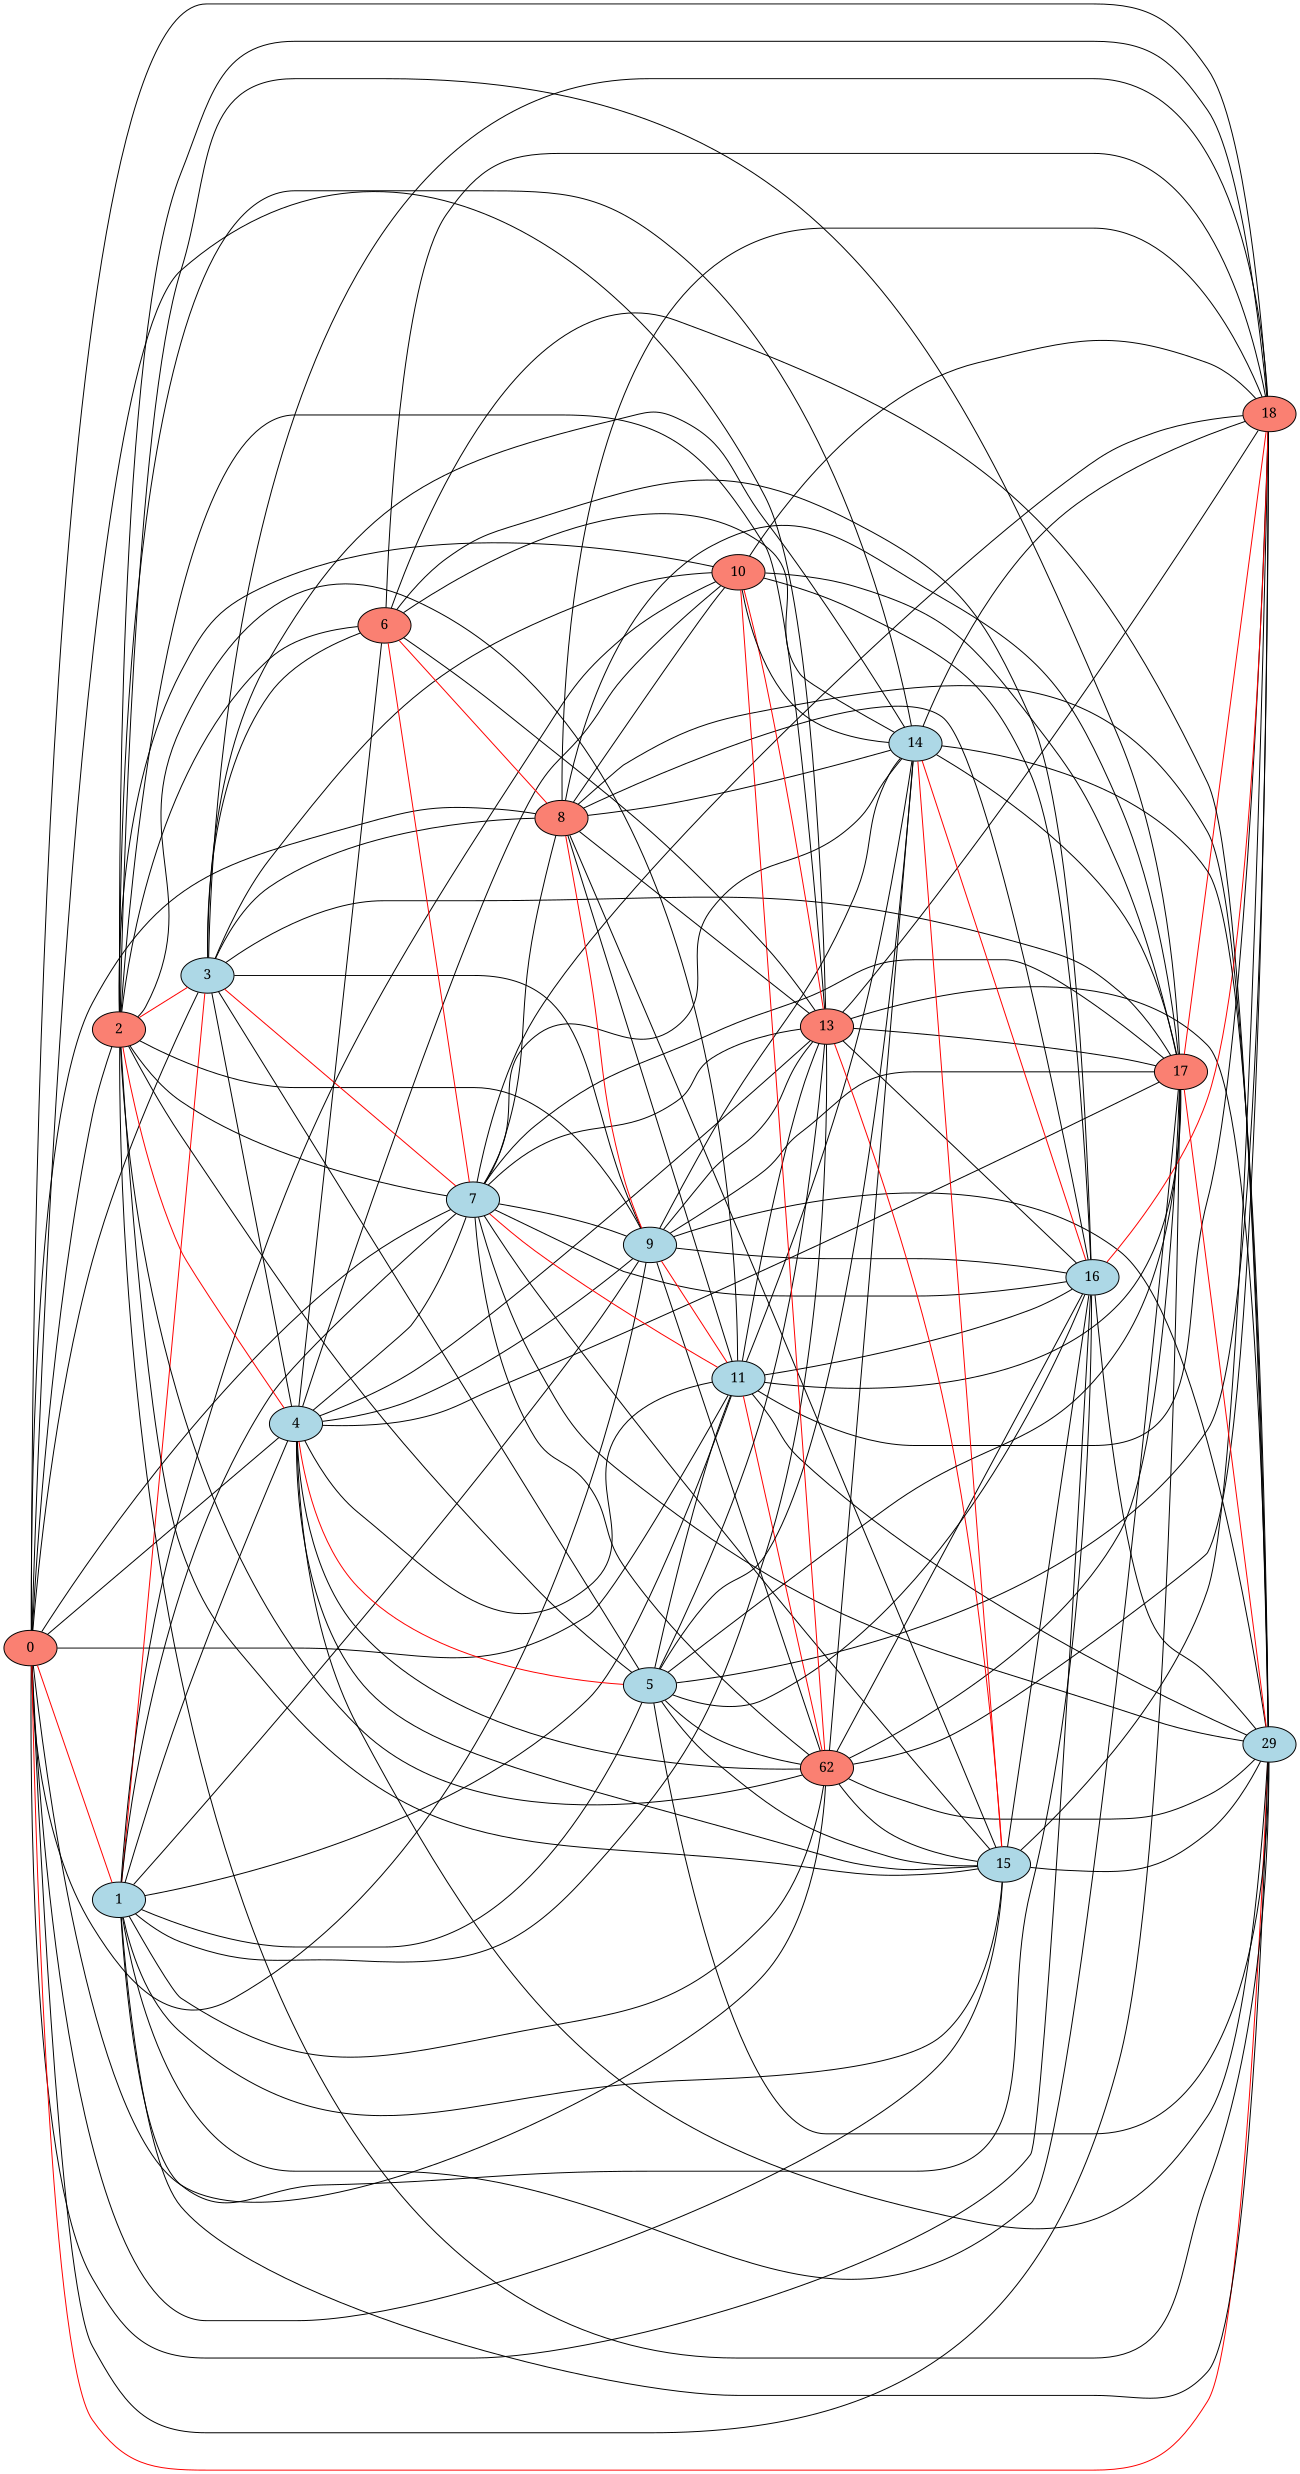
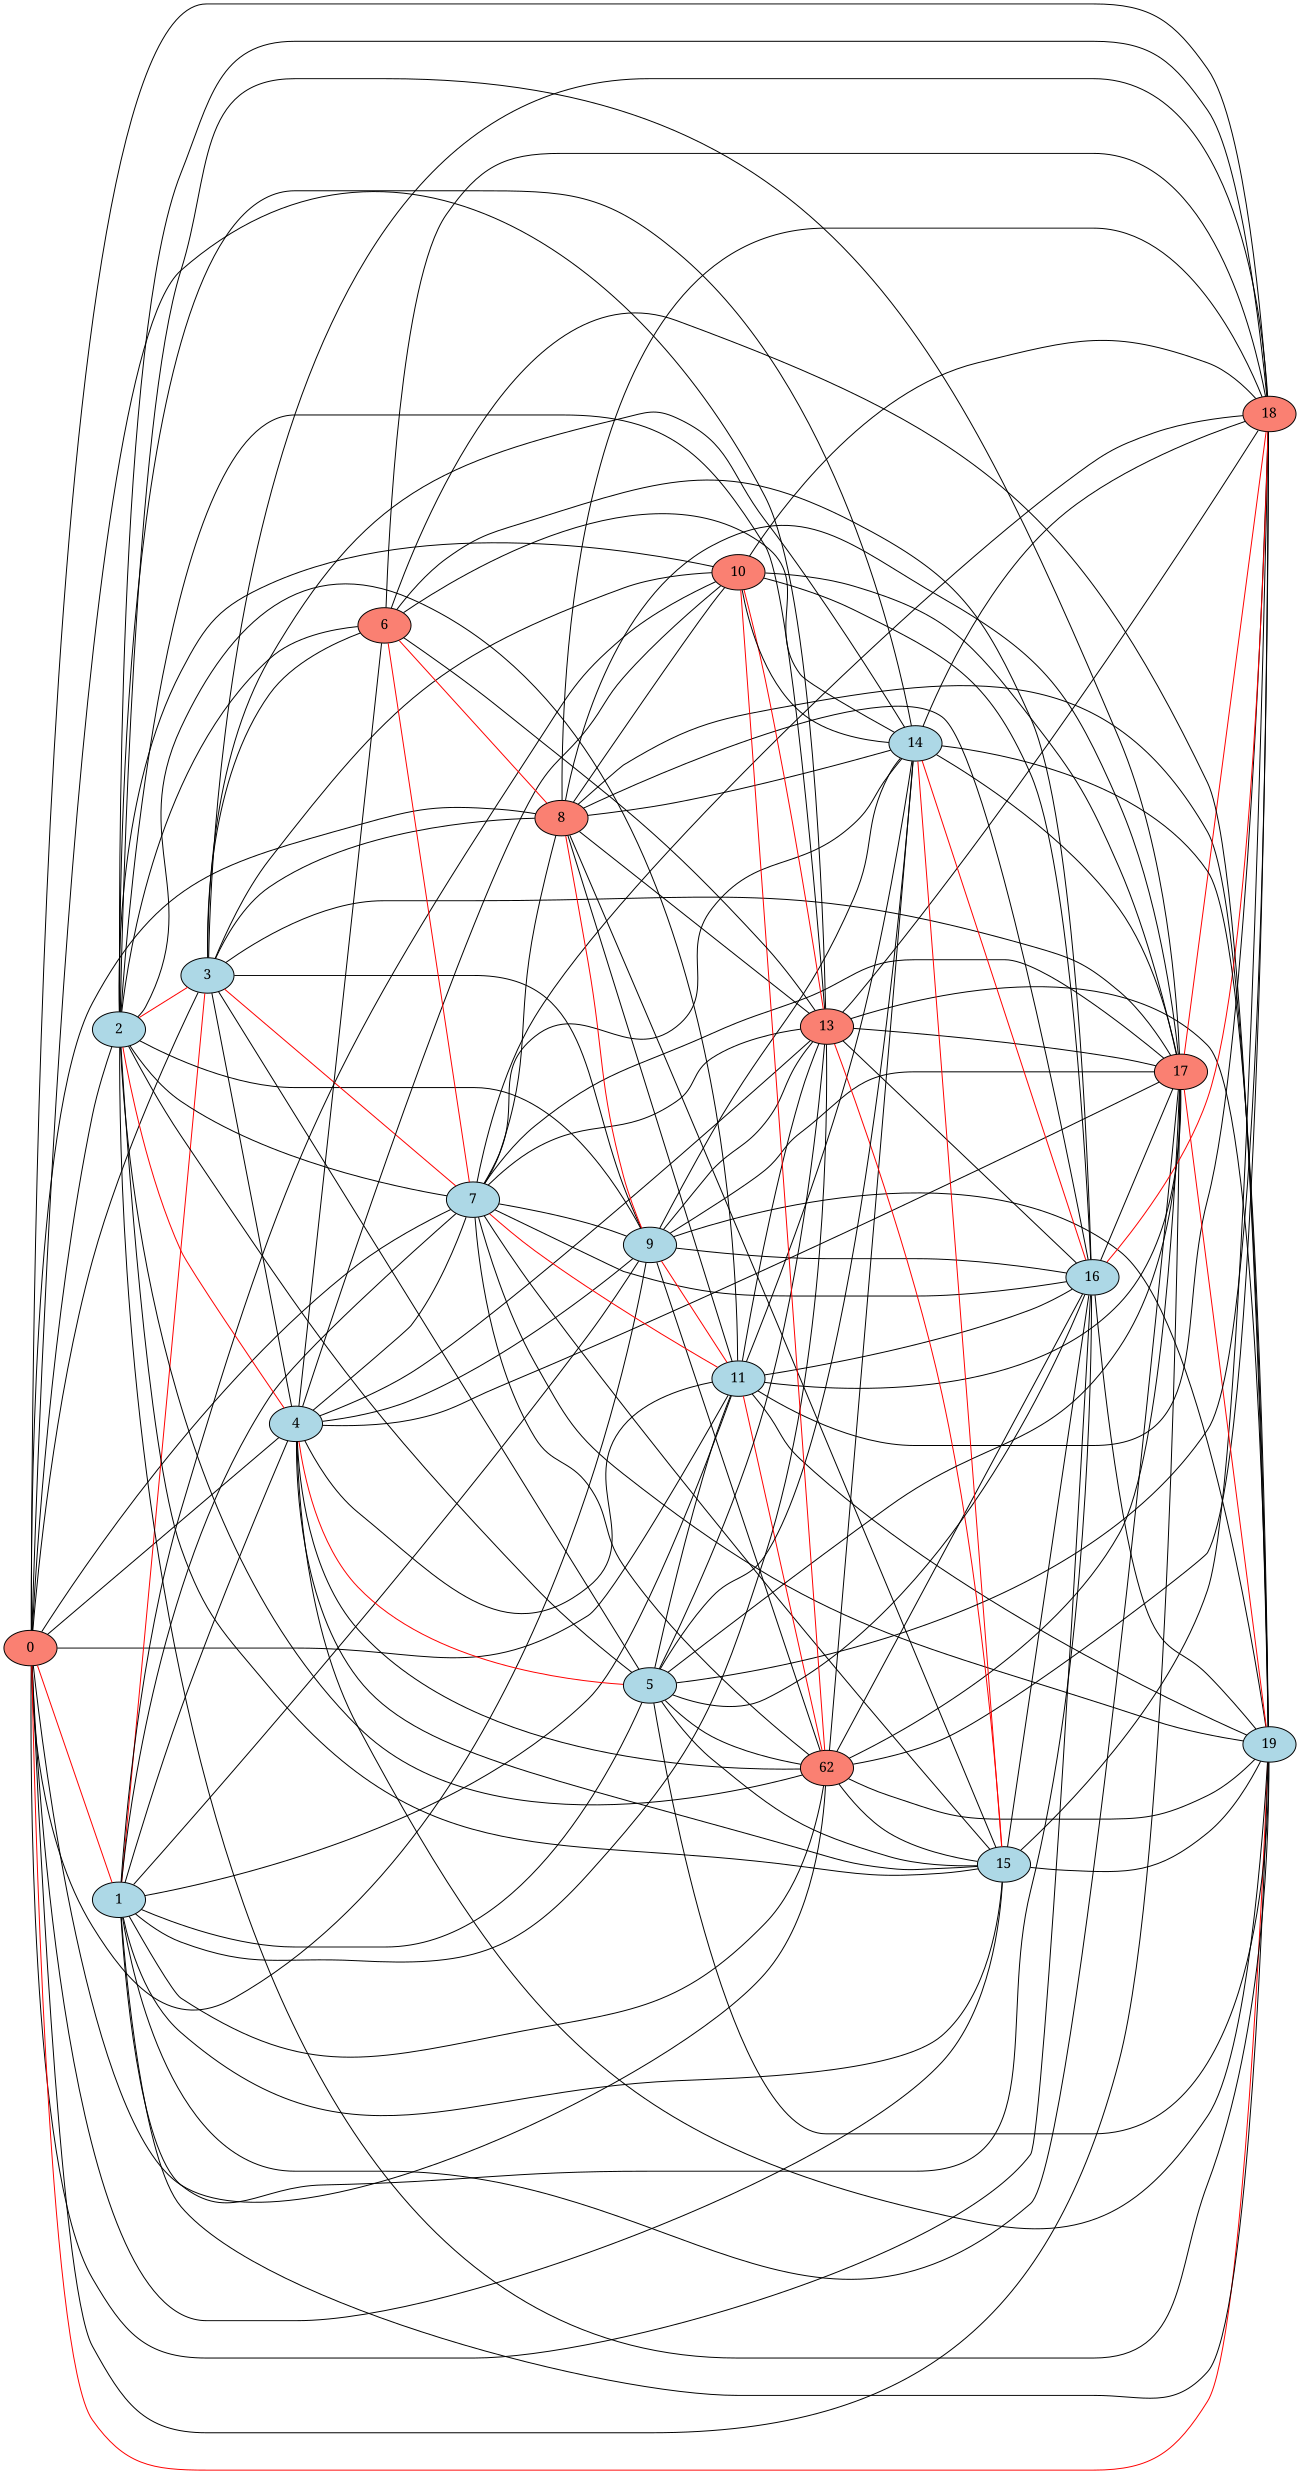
  graph {
    fontname="Noto Serif"
    rankdir=LR
    node [fillcolor=lightblue fontname="Noto Serif" style=filled]
    edge [fontname="Noto Serif"]
    0 [fillcolor=salmon]
    1
-   2 [fillcolor=salmon]
+   2
    3
    4
    7
    8 [fillcolor=salmon]
    9
    11
    n10 [fillcolor=salmon label=62]
    13 [fillcolor=salmon]
    15
    16
    17 [fillcolor=salmon]
    18 [fillcolor=salmon]
-   19 [label=29]
+   19
    5
    10 [fillcolor=salmon]
    6 [fillcolor=salmon]
    14
    0 -- 1 [color=red]
    0 -- 2
    0 -- 3
    0 -- 4
    0 -- 7
    0 -- 8
    0 -- 9
    0 -- 11
    0 -- n10
    0 -- 13
    0 -- 15
    0 -- 16
    0 -- 17
    0 -- 18
    0 -- 19 [color=red]
    1 -- 3 [color=red]
    1 -- 4
    1 -- 7
    1 -- 9
    1 -- 11
    1 -- n10
    1 -- 13
    1 -- 15
    1 -- 16
    1 -- 17
    1 -- 19
    1 -- 5
    1 -- 10
    2 -- 3 [color=red]
    2 -- 4 [color=red]
    2 -- 7
    2 -- 9
    2 -- 11
    2 -- n10
    2 -- 13
    2 -- 15
    2 -- 17
    2 -- 18
    2 -- 19
    2 -- 5
    2 -- 10
    2 -- 6
    2 -- 14
    3 -- 4
    3 -- 7 [color=red]
    3 -- 8
    3 -- 9
    3 -- 17
    3 -- 18
    3 -- 5
    3 -- 10
    3 -- 6
    3 -- 14
    4 -- 7
    4 -- 9
    4 -- 11
    4 -- n10
    4 -- 13
    4 -- 15
    4 -- 17
    4 -- 19
    4 -- 5 [color=red]
    4 -- 10
    4 -- 6
    7 -- 8
    7 -- 9
    7 -- n10
    7 -- 13
    7 -- 15
    7 -- 16
    7 -- 17
    7 -- 18
    7 -- 19
    7 -- 14
    8 -- 9 [color=red]
    8 -- 11
    8 -- 13
    8 -- 15
    8 -- 16
    8 -- 17
    8 -- 18
    8 -- 19
    8 -- 10
    8 -- 14
    9 -- 11 [color=red]
    9 -- n10
    9 -- 13
    9 -- 16
    9 -- 17
    9 -- 19
    9 -- 14
    11 -- 7 [color=red]
    11 -- n10 [color=red]
    11 -- 13
    11 -- 16
    11 -- 17
    11 -- 18
    11 -- 19
    11 -- 14
    n10 -- 15
    n10 -- 16
    n10 -- 17
    n10 -- 18
    n10 -- 19
    n10 -- 14
    13 -- 15 [color=red]
    13 -- 16
    13 -- 17
    13 -- 18
    13 -- 19
    15 -- 16
    15 -- 18
    15 -- 19
+   16 -- 17
    16 -- 18 [color=red]
    16 -- 19
    17 -- 18 [color=red]
    17 -- 19 [color=red]
    5 -- 11
    5 -- n10
    5 -- 13
    5 -- 15
    5 -- 16
    5 -- 17
    5 -- 18
    5 -- 19
    5 -- 14
    10 -- n10 [color=red]
    10 -- 13 [color=red]
    10 -- 16
    10 -- 17
    10 -- 18
    10 -- 14
    6 -- 7 [color=red]
    6 -- 8 [color=red]
    6 -- 13
    6 -- 16
    6 -- 18
    6 -- 19
    6 -- 14
    14 -- 15 [color=red]
    14 -- 16 [color=red]
    14 -- 17
    14 -- 18
    14 -- 19
  }
